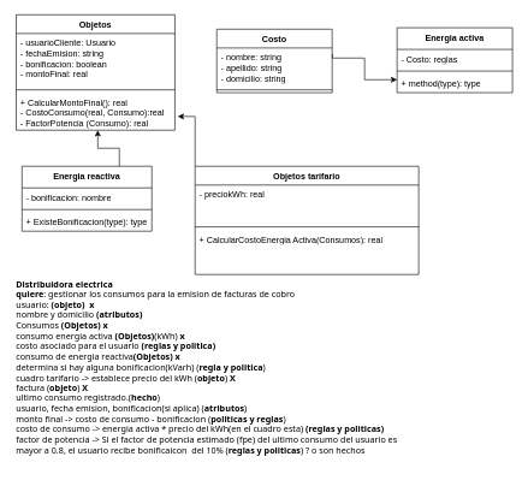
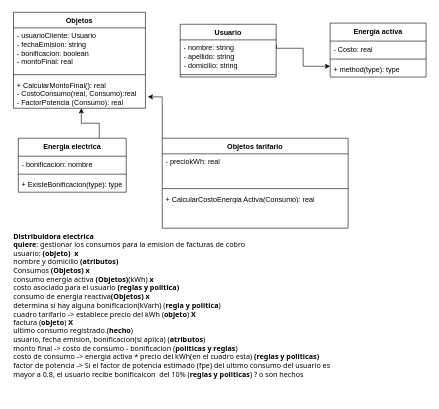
  <mxCell id="0" />
  <mxCell id="1" parent="0" />
- <mxCell id="2" value="Costo" style="swimlane;fontStyle=1;align=center;verticalAlign=top;childLayout=stackLayout;horizontal=1;startSize=26;horizontalStack=0;resizeParent=1;resizeParentMax=0;resizeLast=0;collapsible=1;marginBottom=0;whiteSpace=wrap;html=1;" vertex="1" parent="1"><mxGeometry x="300" y="40" width="160" height="88" as="geometry" /></mxCell>
+ <mxCell id="2" value="Usuario" style="swimlane;fontStyle=1;align=center;verticalAlign=top;childLayout=stackLayout;horizontal=1;startSize=26;horizontalStack=0;resizeParent=1;resizeParentMax=0;resizeLast=0;collapsible=1;marginBottom=0;whiteSpace=wrap;html=1;" vertex="1" parent="1"><mxGeometry x="300" y="40" width="160" height="88" as="geometry" /></mxCell>
  <mxCell id="3" value="- nombre: string&lt;div&gt;- apellido: string&lt;/div&gt;&lt;div&gt;- domicilio: string&lt;/div&gt;" style="text;strokeColor=none;fillColor=none;align=left;verticalAlign=top;spacingLeft=4;spacingRight=4;overflow=hidden;rotatable=0;points=[[0,0.5],[1,0.5]];portConstraint=eastwest;whiteSpace=wrap;html=1;" vertex="1" parent="2"><mxGeometry y="26" width="160" height="54" as="geometry" /></mxCell>
  <mxCell id="4" value="" style="line;strokeWidth=1;fillColor=none;align=left;verticalAlign=middle;spacingTop=-1;spacingLeft=3;spacingRight=3;rotatable=0;labelPosition=right;points=[];portConstraint=eastwest;strokeColor=inherit;" vertex="1" parent="2"><mxGeometry y="80" width="160" height="8" as="geometry" /></mxCell>
  <mxCell id="5" value="&lt;div class=&quot;textBoxCore textArea ghostText&quot; style=&quot;color: rgb(0, 0, 0); font-family: Aptos, &amp;quot;Segoe UI&amp;quot;, &amp;quot;Helvetica Neue&amp;quot;, sans-serif;&quot; data-prevent-drag=&quot;false&quot;&gt;&lt;div style=&quot;&quot; class=&quot;DraftEditor-root&quot;&gt;&lt;div style=&quot;&quot; class=&quot;DraftEditor-editorContainer&quot;&gt;&lt;div aria-describedby=&quot;Canvas.Entity.PlainText.A11yText-T-F-F-F&quot; aria-label=&quot;Texto. Seleccionado.&quot; aria-multiline=&quot;true&quot; class=&quot;public-DraftEditor-content&quot; spellcheck=&quot;false&quot; style=&quot;outline: none; user-select: text; white-space: pre-wrap; overflow-wrap: break-word;&quot;&gt;&lt;div style=&quot;&quot; data-contents=&quot;true&quot;&gt;&lt;div style=&quot;font-weight: 400;&quot; class=&quot;&quot; data-block=&quot;true&quot; data-editor=&quot;eqrkm&quot; data-offset-key=&quot;1sr3f-0-0&quot;&gt;&lt;div data-offset-key=&quot;1sr3f-0-0&quot; class=&quot;public-DraftStyleDefault-block public-DraftStyleDefault-ltr&quot;&gt;&lt;span data-offset-key=&quot;1sr3f-0-0&quot; style=&quot;font-weight: 700;&quot;&gt;&lt;span data-text=&quot;true&quot;&gt;Distribuidora electrica&lt;/span&gt;&lt;/span&gt;&lt;/div&gt;&lt;/div&gt;&lt;div style=&quot;font-weight: 400;&quot; class=&quot;&quot; data-block=&quot;true&quot; data-editor=&quot;eqrkm&quot; data-offset-key=&quot;da6me-0-0&quot;&gt;&lt;div data-offset-key=&quot;da6me-0-0&quot; class=&quot;public-DraftStyleDefault-block public-DraftStyleDefault-ltr&quot;&gt;&lt;span data-offset-key=&quot;da6me-0-0&quot; style=&quot;font-weight: 700;&quot;&gt;&lt;span data-text=&quot;true&quot;&gt;quiere&lt;/span&gt;&lt;/span&gt;&lt;span data-offset-key=&quot;da6me-0-1&quot;&gt;&lt;span data-text=&quot;true&quot;&gt;: gestionar los consumos para la emision de facturas de cobro&lt;/span&gt;&lt;/span&gt;&lt;/div&gt;&lt;/div&gt;&lt;div style=&quot;font-weight: 400;&quot; class=&quot;&quot; data-block=&quot;true&quot; data-editor=&quot;eqrkm&quot; data-offset-key=&quot;erahc-0-0&quot;&gt;&lt;div data-offset-key=&quot;erahc-0-0&quot; class=&quot;public-DraftStyleDefault-block public-DraftStyleDefault-ltr&quot;&gt;&lt;span data-offset-key=&quot;erahc-0-0&quot;&gt;&lt;span data-text=&quot;true&quot;&gt;usuario: &lt;/span&gt;&lt;/span&gt;&lt;span data-offset-key=&quot;erahc-0-1&quot; style=&quot;font-weight: 700;&quot;&gt;&lt;span data-text=&quot;true&quot;&gt;(objeto)  x&lt;/span&gt;&lt;/span&gt;&lt;/div&gt;&lt;/div&gt;&lt;div style=&quot;font-weight: 400;&quot; class=&quot;&quot; data-block=&quot;true&quot; data-editor=&quot;eqrkm&quot; data-offset-key=&quot;8joq5-0-0&quot;&gt;&lt;div data-offset-key=&quot;8joq5-0-0&quot; class=&quot;public-DraftStyleDefault-block public-DraftStyleDefault-ltr&quot;&gt;&lt;span data-offset-key=&quot;8joq5-0-0&quot;&gt;&lt;span data-text=&quot;true&quot;&gt;nombre y domicilio &lt;/span&gt;&lt;/span&gt;&lt;span data-offset-key=&quot;8joq5-0-1&quot; style=&quot;font-weight: 700;&quot;&gt;&lt;span data-text=&quot;true&quot;&gt;(atributos)&lt;/span&gt;&lt;/span&gt;&lt;/div&gt;&lt;/div&gt;&lt;div style=&quot;font-weight: 400;&quot; class=&quot;&quot; data-block=&quot;true&quot; data-editor=&quot;eqrkm&quot; data-offset-key=&quot;4npva-0-0&quot;&gt;&lt;div data-offset-key=&quot;4npva-0-0&quot; class=&quot;public-DraftStyleDefault-block public-DraftStyleDefault-ltr&quot;&gt;&lt;span data-offset-key=&quot;4npva-0-0&quot;&gt;&lt;span data-text=&quot;true&quot;&gt;Consumos &lt;/span&gt;&lt;/span&gt;&lt;span data-offset-key=&quot;4npva-0-1&quot; style=&quot;font-weight: 700;&quot;&gt;&lt;span data-text=&quot;true&quot;&gt;(Objetos) x&lt;/span&gt;&lt;/span&gt;&lt;/div&gt;&lt;/div&gt;&lt;div style=&quot;&quot; class=&quot;&quot; data-block=&quot;true&quot; data-editor=&quot;eqrkm&quot; data-offset-key=&quot;ed2ni-0-0&quot;&gt;&lt;div style=&quot;&quot; data-offset-key=&quot;ed2ni-0-0&quot; class=&quot;public-DraftStyleDefault-block public-DraftStyleDefault-ltr&quot;&gt;&lt;span style=&quot;font-weight: 400;&quot; data-offset-key=&quot;ed2ni-0-0&quot;&gt;&lt;span data-text=&quot;true&quot;&gt;consumo energia activa &lt;/span&gt;&lt;/span&gt;&lt;span style=&quot;font-weight: 700; background-color: transparent;&quot;&gt;(Objetos)&lt;/span&gt;&lt;span style=&quot;background-color: transparent;&quot;&gt;(kWh) &lt;b&gt;x&lt;/b&gt;&lt;/span&gt;&lt;/div&gt;&lt;/div&gt;&lt;div style=&quot;font-weight: 400;&quot; class=&quot;&quot; data-block=&quot;true&quot; data-editor=&quot;eqrkm&quot; data-offset-key=&quot;69d5r-0-0&quot;&gt;&lt;div data-offset-key=&quot;69d5r-0-0&quot; class=&quot;public-DraftStyleDefault-block public-DraftStyleDefault-ltr&quot;&gt;&lt;span data-offset-key=&quot;69d5r-0-0&quot;&gt;&lt;span data-text=&quot;true&quot;&gt;costo asociado para el usuario &lt;/span&gt;&lt;/span&gt;&lt;span data-offset-key=&quot;69d5r-0-1&quot; style=&quot;font-weight: 700;&quot;&gt;&lt;span data-text=&quot;true&quot;&gt;(reglas y politica)&lt;/span&gt;&lt;/span&gt;&lt;/div&gt;&lt;/div&gt;&lt;div style=&quot;font-weight: 400;&quot; class=&quot;&quot; data-block=&quot;true&quot; data-editor=&quot;eqrkm&quot; data-offset-key=&quot;75mv1-0-0&quot;&gt;&lt;div data-offset-key=&quot;75mv1-0-0&quot; class=&quot;public-DraftStyleDefault-block public-DraftStyleDefault-ltr&quot;&gt;&lt;span data-offset-key=&quot;75mv1-0-0&quot;&gt;&lt;span data-text=&quot;true&quot;&gt;consumo de energia reactiva&lt;/span&gt;&lt;/span&gt;&lt;span style=&quot;font-weight: 700; background-color: transparent;&quot;&gt;(Objetos) x&lt;/span&gt;&lt;/div&gt;&lt;/div&gt;&lt;div style=&quot;font-weight: 400;&quot; class=&quot;&quot; data-block=&quot;true&quot; data-editor=&quot;eqrkm&quot; data-offset-key=&quot;97k37-0-0&quot;&gt;&lt;div data-offset-key=&quot;97k37-0-0&quot; class=&quot;public-DraftStyleDefault-block public-DraftStyleDefault-ltr&quot;&gt;&lt;span data-offset-key=&quot;97k37-0-0&quot;&gt;&lt;span data-text=&quot;true&quot;&gt;determina si hay alguna bonificacion(kVarh) (&lt;/span&gt;&lt;/span&gt;&lt;span data-offset-key=&quot;97k37-0-1&quot; style=&quot;font-weight: 700;&quot;&gt;&lt;span data-text=&quot;true&quot;&gt;regla y politica&lt;/span&gt;&lt;/span&gt;&lt;span data-offset-key=&quot;97k37-0-2&quot;&gt;&lt;span data-text=&quot;true&quot;&gt;)&lt;/span&gt;&lt;/span&gt;&lt;/div&gt;&lt;/div&gt;&lt;div style=&quot;&quot; class=&quot;&quot; data-block=&quot;true&quot; data-editor=&quot;eqrkm&quot; data-offset-key=&quot;796tn-0-0&quot;&gt;&lt;div style=&quot;&quot; data-offset-key=&quot;796tn-0-0&quot; class=&quot;public-DraftStyleDefault-block public-DraftStyleDefault-ltr&quot;&gt;&lt;span style=&quot;font-weight: 400;&quot; data-offset-key=&quot;796tn-0-0&quot;&gt;&lt;span data-text=&quot;true&quot;&gt;cuadro tarifario -&amp;gt; establece precio del kWh (&lt;/span&gt;&lt;/span&gt;&lt;span data-offset-key=&quot;796tn-0-1&quot; style=&quot;font-weight: 700;&quot;&gt;&lt;span data-text=&quot;true&quot;&gt;objeto&lt;/span&gt;&lt;/span&gt;&lt;span style=&quot;&quot; data-offset-key=&quot;796tn-0-2&quot;&gt;&lt;span style=&quot;&quot; data-text=&quot;true&quot;&gt;) &lt;b&gt;X&lt;/b&gt;&lt;/span&gt;&lt;/span&gt;&lt;/div&gt;&lt;/div&gt;&lt;div style=&quot;&quot; class=&quot;&quot; data-block=&quot;true&quot; data-editor=&quot;eqrkm&quot; data-offset-key=&quot;dblc4-0-0&quot;&gt;&lt;div style=&quot;&quot; data-offset-key=&quot;dblc4-0-0&quot; class=&quot;public-DraftStyleDefault-block public-DraftStyleDefault-ltr&quot;&gt;&lt;span style=&quot;font-weight: 400;&quot; data-offset-key=&quot;dblc4-0-0&quot;&gt;&lt;span data-text=&quot;true&quot;&gt;factura (&lt;/span&gt;&lt;/span&gt;&lt;span data-offset-key=&quot;dblc4-0-1&quot; style=&quot;font-weight: 700;&quot;&gt;&lt;span data-text=&quot;true&quot;&gt;objeto&lt;/span&gt;&lt;/span&gt;&lt;span style=&quot;&quot; data-offset-key=&quot;dblc4-0-2&quot;&gt;&lt;span style=&quot;&quot; data-text=&quot;true&quot;&gt;) &lt;b&gt;X&lt;/b&gt;&lt;/span&gt;&lt;/span&gt;&lt;/div&gt;&lt;/div&gt;&lt;div style=&quot;font-weight: 400;&quot; class=&quot;&quot; data-block=&quot;true&quot; data-editor=&quot;eqrkm&quot; data-offset-key=&quot;cpfg2-0-0&quot;&gt;&lt;div data-offset-key=&quot;cpfg2-0-0&quot; class=&quot;public-DraftStyleDefault-block public-DraftStyleDefault-ltr&quot;&gt;&lt;span data-offset-key=&quot;cpfg2-0-0&quot;&gt;&lt;span data-text=&quot;true&quot;&gt;ultimo consumo registrado.(&lt;/span&gt;&lt;/span&gt;&lt;span data-offset-key=&quot;cpfg2-0-1&quot; style=&quot;font-weight: 700;&quot;&gt;&lt;span data-text=&quot;true&quot;&gt;hecho&lt;/span&gt;&lt;/span&gt;&lt;span data-offset-key=&quot;cpfg2-0-2&quot;&gt;&lt;span data-text=&quot;true&quot;&gt;)&lt;/span&gt;&lt;/span&gt;&lt;/div&gt;&lt;/div&gt;&lt;div style=&quot;font-weight: 400;&quot; class=&quot;&quot; data-block=&quot;true&quot; data-editor=&quot;eqrkm&quot; data-offset-key=&quot;566g2-0-0&quot;&gt;&lt;div data-offset-key=&quot;566g2-0-0&quot; class=&quot;public-DraftStyleDefault-block public-DraftStyleDefault-ltr&quot;&gt;&lt;span data-offset-key=&quot;566g2-0-0&quot;&gt;&lt;span data-text=&quot;true&quot;&gt;usuario, fecha emision, bonificacion(si aplica) (&lt;/span&gt;&lt;/span&gt;&lt;span data-offset-key=&quot;566g2-0-1&quot; style=&quot;font-weight: 700;&quot;&gt;&lt;span data-text=&quot;true&quot;&gt;atributos&lt;/span&gt;&lt;/span&gt;&lt;span data-offset-key=&quot;566g2-0-2&quot;&gt;&lt;span data-text=&quot;true&quot;&gt;)&lt;/span&gt;&lt;/span&gt;&lt;/div&gt;&lt;/div&gt;&lt;div style=&quot;font-weight: 400;&quot; class=&quot;&quot; data-block=&quot;true&quot; data-editor=&quot;eqrkm&quot; data-offset-key=&quot;9nvo4-0-0&quot;&gt;&lt;div data-offset-key=&quot;9nvo4-0-0&quot; class=&quot;public-DraftStyleDefault-block public-DraftStyleDefault-ltr&quot;&gt;&lt;span data-offset-key=&quot;9nvo4-0-0&quot;&gt;&lt;span data-text=&quot;true&quot;&gt;monto final -&amp;gt; costo de consumo - bonificacion (&lt;/span&gt;&lt;/span&gt;&lt;span data-offset-key=&quot;9nvo4-0-1&quot; style=&quot;font-weight: 700;&quot;&gt;&lt;span data-text=&quot;true&quot;&gt;politicas y reglas&lt;/span&gt;&lt;/span&gt;&lt;span data-offset-key=&quot;9nvo4-0-2&quot;&gt;&lt;span data-text=&quot;true&quot;&gt;)&lt;/span&gt;&lt;/span&gt;&lt;/div&gt;&lt;/div&gt;&lt;div style=&quot;font-weight: 400;&quot; class=&quot;&quot; data-block=&quot;true&quot; data-editor=&quot;eqrkm&quot; data-offset-key=&quot;7jhrj-0-0&quot;&gt;&lt;div data-offset-key=&quot;7jhrj-0-0&quot; class=&quot;public-DraftStyleDefault-block public-DraftStyleDefault-ltr&quot;&gt;&lt;span data-offset-key=&quot;7jhrj-0-0&quot;&gt;&lt;span data-text=&quot;true&quot;&gt;costo de consumo -&amp;gt; energia activa * precio del kWh(en el cuadro esta) &lt;/span&gt;&lt;/span&gt;&lt;span data-offset-key=&quot;7jhrj-0-1&quot; style=&quot;font-weight: 700;&quot;&gt;&lt;span data-text=&quot;true&quot;&gt;(reglas y politicas)&lt;/span&gt;&lt;/span&gt;&lt;/div&gt;&lt;/div&gt;&lt;div style=&quot;font-weight: 400;&quot; class=&quot;&quot; data-block=&quot;true&quot; data-editor=&quot;eqrkm&quot; data-offset-key=&quot;ebkj8-0-0&quot;&gt;&lt;div data-offset-key=&quot;ebkj8-0-0&quot; class=&quot;public-DraftStyleDefault-block public-DraftStyleDefault-ltr&quot;&gt;&lt;span data-offset-key=&quot;ebkj8-0-0&quot;&gt;&lt;span data-text=&quot;true&quot;&gt;factor de potencia -&amp;gt; Si el factor de potencia estimado (fpe) del ultimo consumo del usuario es mayor a 0.8, el usuario recibe bonificaicon  del 10% (&lt;/span&gt;&lt;/span&gt;&lt;span data-offset-key=&quot;ebkj8-0-1&quot; style=&quot;font-weight: 700;&quot;&gt;&lt;span data-text=&quot;true&quot;&gt;reglas y politicas&lt;/span&gt;&lt;/span&gt;&lt;span data-offset-key=&quot;ebkj8-0-2&quot;&gt;&lt;span data-text=&quot;true&quot;&gt;) ? o son hechos&lt;/span&gt;&lt;/span&gt;&lt;/div&gt;&lt;/div&gt;&lt;div style=&quot;font-weight: 400;&quot; class=&quot;&quot; data-block=&quot;true&quot; data-editor=&quot;eqrkm&quot; data-offset-key=&quot;6f1pb-0-0&quot;&gt;&lt;div data-offset-key=&quot;6f1pb-0-0&quot; class=&quot;public-DraftStyleDefault-block public-DraftStyleDefault-ltr&quot;&gt;&lt;span data-offset-key=&quot;6f1pb-0-0&quot;&gt;&lt;br data-text=&quot;true&quot;&gt;&lt;/span&gt;&lt;/div&gt;&lt;/div&gt;&lt;/div&gt;&lt;/div&gt;&lt;/div&gt;&lt;/div&gt;&lt;/div&gt;" style="text;whiteSpace=wrap;html=1;" vertex="1" parent="1"><mxGeometry x="20" y="380" width="560" height="280" as="geometry" /></mxCell>
  <mxCell id="6" value="Objetos" style="swimlane;fontStyle=1;align=center;verticalAlign=top;childLayout=stackLayout;horizontal=1;startSize=26;horizontalStack=0;resizeParent=1;resizeParentMax=0;resizeLast=0;collapsible=1;marginBottom=0;whiteSpace=wrap;html=1;" vertex="1" parent="1"><mxGeometry x="22" y="20" width="220" height="160" as="geometry" /></mxCell>
  <mxCell id="7" value="- usuarioCliente: Usuario&lt;div&gt;- fechaEmision: string&lt;/div&gt;&lt;div&gt;- bonificacion: boolean&lt;br&gt;- montoFinal: real&lt;/div&gt;" style="text;strokeColor=none;fillColor=none;align=left;verticalAlign=top;spacingLeft=4;spacingRight=4;overflow=hidden;rotatable=0;points=[[0,0.5],[1,0.5]];portConstraint=eastwest;whiteSpace=wrap;html=1;" vertex="1" parent="6"><mxGeometry y="26" width="220" height="74" as="geometry" /></mxCell>
  <mxCell id="8" value="" style="line;strokeWidth=1;fillColor=none;align=left;verticalAlign=middle;spacingTop=-1;spacingLeft=3;spacingRight=3;rotatable=0;labelPosition=right;points=[];portConstraint=eastwest;strokeColor=inherit;" vertex="1" parent="6"><mxGeometry y="100" width="220" height="8" as="geometry" /></mxCell>
  <mxCell id="9" value="+ CalcularMontoFinal(): real&lt;br&gt;- CostoConsumo(real, Consumo):real&lt;div&gt;- FactorPotencia (Consumo): real&lt;/div&gt;" style="text;strokeColor=none;fillColor=none;align=left;verticalAlign=top;spacingLeft=4;spacingRight=4;overflow=hidden;rotatable=0;points=[[0,0.5],[1,0.5]];portConstraint=eastwest;whiteSpace=wrap;html=1;" vertex="1" parent="6"><mxGeometry y="108" width="220" height="52" as="geometry" /></mxCell>
  <mxCell id="10" value="Objetos tarifario" style="swimlane;fontStyle=1;align=center;verticalAlign=top;childLayout=stackLayout;horizontal=1;startSize=26;horizontalStack=0;resizeParent=1;resizeParentMax=0;resizeLast=0;collapsible=1;marginBottom=0;whiteSpace=wrap;html=1;" vertex="1" parent="1"><mxGeometry x="270" y="230" width="310" height="150" as="geometry" /></mxCell>
  <mxCell id="11" value="- preciokWh: real" style="text;strokeColor=none;fillColor=none;align=left;verticalAlign=top;spacingLeft=4;spacingRight=4;overflow=hidden;rotatable=0;points=[[0,0.5],[1,0.5]];portConstraint=eastwest;whiteSpace=wrap;html=1;" vertex="1" parent="10"><mxGeometry y="26" width="310" height="54" as="geometry" /></mxCell>
  <mxCell id="12" value="" style="line;strokeWidth=1;fillColor=none;align=left;verticalAlign=middle;spacingTop=-1;spacingLeft=3;spacingRight=3;rotatable=0;labelPosition=right;points=[];portConstraint=eastwest;strokeColor=inherit;" vertex="1" parent="10"><mxGeometry y="80" width="310" height="8" as="geometry" /></mxCell>
- <mxCell id="13" value="+ CalcularCostoEnergia Activa(Consumos): real" style="text;strokeColor=none;fillColor=none;align=left;verticalAlign=top;spacingLeft=4;spacingRight=4;overflow=hidden;rotatable=0;points=[[0,0.5],[1,0.5]];portConstraint=eastwest;whiteSpace=wrap;html=1;" vertex="1" parent="10"><mxGeometry y="88" width="310" height="62" as="geometry" /></mxCell>
- <mxCell id="14" value="Energia reactiva" style="swimlane;fontStyle=1;align=center;verticalAlign=top;childLayout=stackLayout;horizontal=1;startSize=30;horizontalStack=0;resizeParent=1;resizeParentMax=0;resizeLast=0;collapsible=1;marginBottom=0;whiteSpace=wrap;html=1;" vertex="1" parent="1"><mxGeometry x="30" y="230" width="180" height="90" as="geometry" /></mxCell>
+ <mxCell id="13" value="+ CalcularCostoEnergia Activa(Consumo): real" style="text;strokeColor=none;fillColor=none;align=left;verticalAlign=top;spacingLeft=4;spacingRight=4;overflow=hidden;rotatable=0;points=[[0,0.5],[1,0.5]];portConstraint=eastwest;whiteSpace=wrap;html=1;" vertex="1" parent="10"><mxGeometry y="88" width="310" height="62" as="geometry" /></mxCell>
+ <mxCell id="14" value="Energia electrica" style="swimlane;fontStyle=1;align=center;verticalAlign=top;childLayout=stackLayout;horizontal=1;startSize=30;horizontalStack=0;resizeParent=1;resizeParentMax=0;resizeLast=0;collapsible=1;marginBottom=0;whiteSpace=wrap;html=1;" vertex="1" parent="1"><mxGeometry x="30" y="230" width="180" height="90" as="geometry" /></mxCell>
  <mxCell id="15" value="- bonificacion: nombre" style="text;strokeColor=none;fillColor=none;align=left;verticalAlign=top;spacingLeft=4;spacingRight=4;overflow=hidden;rotatable=0;points=[[0,0.5],[1,0.5]];portConstraint=eastwest;whiteSpace=wrap;html=1;" vertex="1" parent="14"><mxGeometry y="30" width="180" height="26" as="geometry" /></mxCell>
  <mxCell id="16" value="" style="line;strokeWidth=1;fillColor=none;align=left;verticalAlign=middle;spacingTop=-1;spacingLeft=3;spacingRight=3;rotatable=0;labelPosition=right;points=[];portConstraint=eastwest;strokeColor=inherit;" vertex="1" parent="14"><mxGeometry y="56" width="180" height="8" as="geometry" /></mxCell>
  <mxCell id="17" value="+ ExisteBonificacion(type): type" style="text;strokeColor=none;fillColor=none;align=left;verticalAlign=top;spacingLeft=4;spacingRight=4;overflow=hidden;rotatable=0;points=[[0,0.5],[1,0.5]];portConstraint=eastwest;whiteSpace=wrap;html=1;" vertex="1" parent="14"><mxGeometry y="64" width="180" height="26" as="geometry" /></mxCell>
  <mxCell id="18" value="Energia activa" style="swimlane;fontStyle=1;align=center;verticalAlign=top;childLayout=stackLayout;horizontal=1;startSize=30;horizontalStack=0;resizeParent=1;resizeParentMax=0;resizeLast=0;collapsible=1;marginBottom=0;whiteSpace=wrap;html=1;" vertex="1" parent="1"><mxGeometry x="550" y="38" width="160" height="90" as="geometry" /></mxCell>
- <mxCell id="19" value="- Costo: reglas" style="text;strokeColor=none;fillColor=none;align=left;verticalAlign=top;spacingLeft=4;spacingRight=4;overflow=hidden;rotatable=0;points=[[0,0.5],[1,0.5]];portConstraint=eastwest;whiteSpace=wrap;html=1;" vertex="1" parent="18"><mxGeometry y="30" width="160" height="26" as="geometry" /></mxCell>
+ <mxCell id="19" value="- Costo: real" style="text;strokeColor=none;fillColor=none;align=left;verticalAlign=top;spacingLeft=4;spacingRight=4;overflow=hidden;rotatable=0;points=[[0,0.5],[1,0.5]];portConstraint=eastwest;whiteSpace=wrap;html=1;" vertex="1" parent="18"><mxGeometry y="30" width="160" height="26" as="geometry" /></mxCell>
  <mxCell id="20" value="" style="line;strokeWidth=1;fillColor=none;align=left;verticalAlign=middle;spacingTop=-1;spacingLeft=3;spacingRight=3;rotatable=0;labelPosition=right;points=[];portConstraint=eastwest;strokeColor=inherit;" vertex="1" parent="18"><mxGeometry y="56" width="160" height="8" as="geometry" /></mxCell>
  <mxCell id="21" value="+ method(type): type" style="text;strokeColor=none;fillColor=none;align=left;verticalAlign=top;spacingLeft=4;spacingRight=4;overflow=hidden;rotatable=0;points=[[0,0.5],[1,0.5]];portConstraint=eastwest;whiteSpace=wrap;html=1;" vertex="1" parent="18"><mxGeometry y="64" width="160" height="26" as="geometry" /></mxCell>
  <mxCell id="22" style="edgeStyle=orthogonalEdgeStyle;rounded=0;orthogonalLoop=1;jettySize=auto;html=1;exitX=0;exitY=0;exitDx=0;exitDy=0;entryX=1.018;entryY=0.635;entryDx=0;entryDy=0;entryPerimeter=0;" edge="1" parent="1" source="10" target="9"><mxGeometry relative="1" as="geometry" /></mxCell>
  <mxCell id="23" style="edgeStyle=orthogonalEdgeStyle;rounded=0;orthogonalLoop=1;jettySize=auto;html=1;exitX=0.75;exitY=0;exitDx=0;exitDy=0;entryX=0.514;entryY=1;entryDx=0;entryDy=0;entryPerimeter=0;" edge="1" parent="1" source="14" target="9"><mxGeometry relative="1" as="geometry" /></mxCell>
  <mxCell id="24" value="" style="edgeStyle=orthogonalEdgeStyle;rounded=0;orthogonalLoop=1;jettySize=auto;html=1;exitX=1.002;exitY=0.154;exitDx=0;exitDy=0;exitPerimeter=0;" edge="1" parent="1" source="3" target="21"><mxGeometry relative="1" as="geometry"><Array as="points"><mxPoint x="460" y="80" /><mxPoint x="505" y="80" /><mxPoint x="505" y="110" /></Array></mxGeometry></mxCell>
